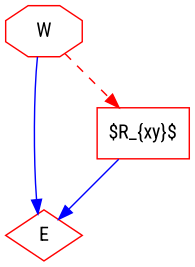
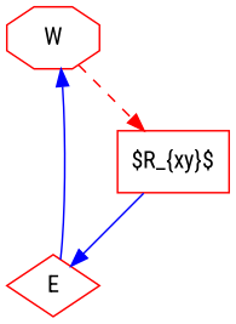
  digraph {
    fontname="Roboto Condensed"
    node [color=red fontname="Roboto Condensed"]
    edge [color=blue fontname="Roboto Condensed" style=solid]
    W [shape=octagon]
    E [shape=diamond]
    n3 [label="$R_{xy}$" shape=rect]
-   W -> E
+   E -> W
    W -> n3 [color=red style=dashed]
    n3 -> E
  }
